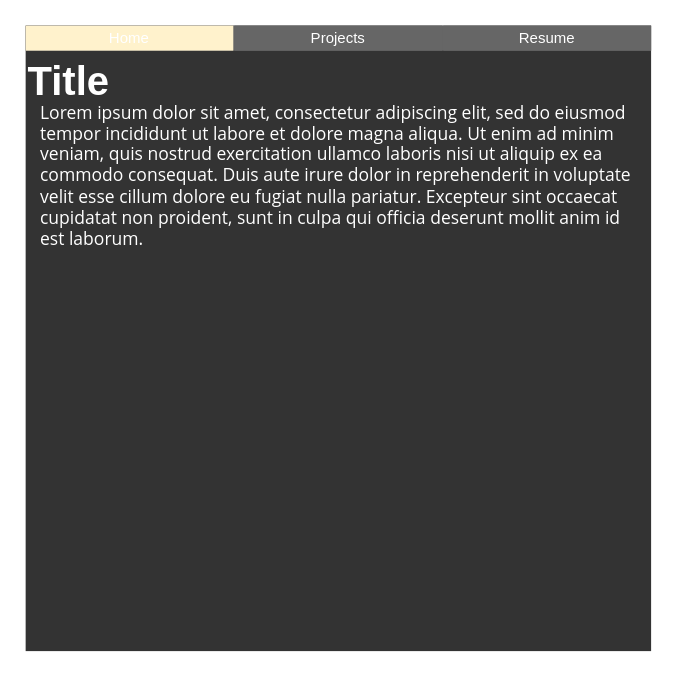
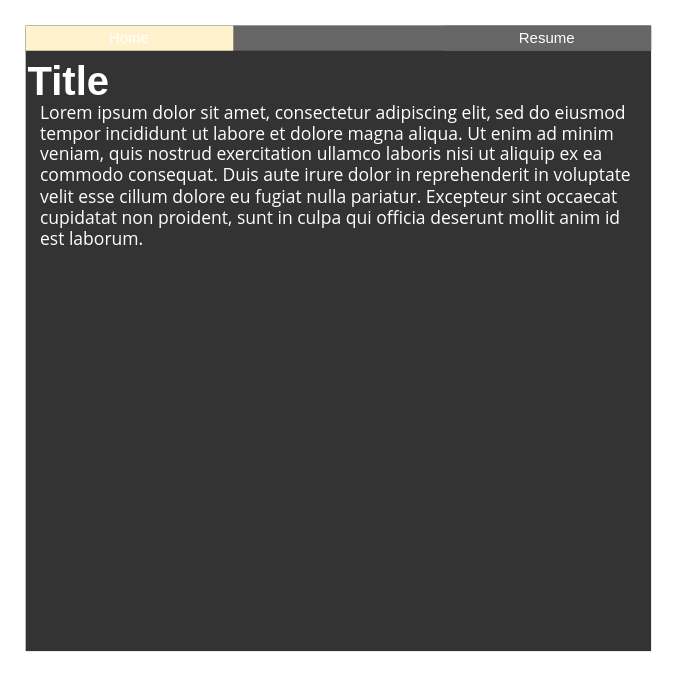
  <mxCell id="0" />
  <mxCell id="1" parent="0" />
  <mxCell id="2" value="" style="rounded=0;whiteSpace=wrap;html=1;fillColor=#333333;strokeColor=none;" vertex="1" parent="1"><mxGeometry width="500" height="500" as="geometry" x="20" y="20" /></mxCell>
  <mxCell id="3" value="" style="rounded=0;whiteSpace=wrap;html=1;fillColor=#666666;strokeColor=none;" vertex="1" parent="1"><mxGeometry width="500" height="20" as="geometry" x="20" y="20" /></mxCell>
  <mxCell id="4" value="Home" style="rounded=0;whiteSpace=wrap;html=1;fillColor=#fff2cc;fontColor=#FFFFFF;strokeColor=none;" vertex="1" parent="1"><mxGeometry width="166" height="20" as="geometry" x="20" y="20" /></mxCell>
- <mxCell id="5" value="Projects" style="rounded=0;whiteSpace=wrap;html=1;fillColor=#666666;fontColor=#FFFFFF;strokeColor=none;" vertex="1" parent="1"><mxGeometry x="187" width="166" height="20" as="geometry" y="20" /></mxCell>
  <mxCell id="6" value="Resume" style="rounded=0;whiteSpace=wrap;html=1;fillColor=#666666;fontColor=#FFFFFF;strokeColor=none;" vertex="1" parent="1"><mxGeometry x="354" width="166" height="20" as="geometry" y="20" /></mxCell>
  <mxCell id="7" value="&lt;span style=&quot;font-family: &amp;quot;open sans&amp;quot; , &amp;quot;arial&amp;quot; , sans-serif ; font-size: 14px ; text-align: justify&quot;&gt;Lorem ipsum dolor sit amet, consectetur adipiscing elit, sed do eiusmod tempor incididunt ut labore et dolore magna aliqua. Ut enim ad minim veniam, quis nostrud exercitation ullamco laboris nisi ut aliquip ex ea commodo consequat. Duis aute irure dolor in reprehenderit in voluptate velit esse cillum dolore eu fugiat nulla pariatur. Excepteur sint occaecat cupidatat non proident, sunt in culpa qui officia deserunt mollit anim id est laborum.&lt;/span&gt;" style="rounded=0;whiteSpace=wrap;html=1;fillColor=none;fontColor=#FFFFFF;strokeColor=none;align=left;" vertex="1" parent="1"><mxGeometry x="30" y="90" width="480" height="100" as="geometry" /></mxCell>
  <mxCell id="8" value="Title" style="text;html=1;strokeColor=none;fillColor=none;align=left;verticalAlign=middle;whiteSpace=wrap;rounded=0;fontColor=#FFFFFF;fontStyle=1;fontSize=32;" vertex="1" parent="1"><mxGeometry y="40" width="500" height="50" as="geometry" x="20" /></mxCell>
